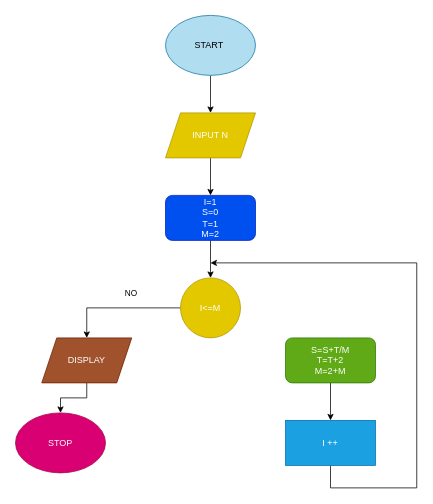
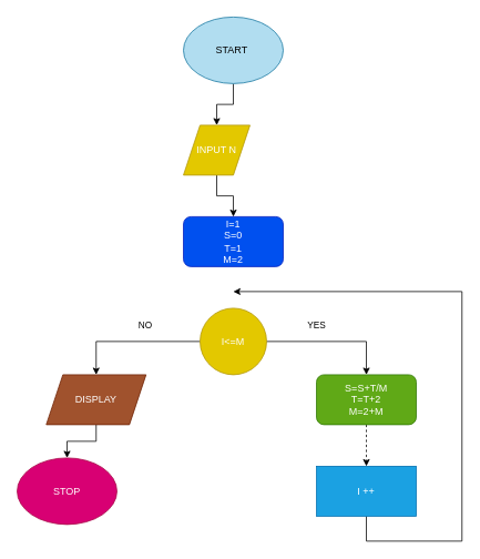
  <mxCell id="0" />
  <mxCell id="1" parent="0" />
  <mxCell id="2" style="edgeStyle=orthogonalEdgeStyle;rounded=0;orthogonalLoop=1;jettySize=auto;html=1;entryX=0.5;entryY=0;entryDx=0;entryDy=0;" parent="1" source="3" target="15" edge="1"><mxGeometry relative="1" as="geometry" /></mxCell>
  <mxCell id="3" value="START&amp;nbsp;&lt;br&gt;" style="ellipse;whiteSpace=wrap;html=1;fillColor=#b1ddf0;strokeColor=#10739e;" parent="1" vertex="1"><mxGeometry x="220" y="20" width="120" height="80" as="geometry" /></mxCell>
  <mxCell id="4" style="edgeStyle=orthogonalEdgeStyle;rounded=0;orthogonalLoop=1;jettySize=auto;html=1;" parent="1" source="5" target="13" edge="1"><mxGeometry relative="1" as="geometry" /></mxCell>
  <mxCell id="5" value="DISPLAY" style="shape=parallelogram;perimeter=parallelogramPerimeter;whiteSpace=wrap;html=1;fixedSize=1;fillColor=#a0522d;strokeColor=#6D1F00;fontColor=#ffffff;" parent="1" vertex="1"><mxGeometry x="55" y="450" width="120" height="60" as="geometry" /></mxCell>
- <mxCell id="6" style="edgeStyle=orthogonalEdgeStyle;rounded=0;orthogonalLoop=1;jettySize=auto;html=1;entryX=0.5;entryY=0;entryDx=0;entryDy=0;" parent="1" source="7" target="17" edge="1"><mxGeometry relative="1" as="geometry" /></mxCell>
+ <mxCell id="6" style="edgeStyle=orthogonalEdgeStyle;rounded=0;orthogonalLoop=1;jettySize=auto;html=1;entryX=0.5;entryY=0;entryDx=0;entryDy=0;dashed=1;" parent="1" source="7" target="17" edge="1"><mxGeometry relative="1" as="geometry" /></mxCell>
  <mxCell id="7" value="S=S+T/M&lt;br&gt;T=T+2&lt;br&gt;M=2+M" style="whiteSpace=wrap;html=1;fillColor=#60a917;strokeColor=#2D7600;fontColor=#ffffff;rounded=1;" parent="1" vertex="1"><mxGeometry x="380" y="450" width="120" height="60" as="geometry" /></mxCell>
  <mxCell id="8" value="NO" style="edgeStyle=orthogonalEdgeStyle;rounded=0;orthogonalLoop=1;jettySize=auto;html=1;entryX=0.5;entryY=0;entryDx=0;entryDy=0;" parent="1" source="10" target="5" edge="1"><mxGeometry x="-0.2" y="-20" relative="1" as="geometry"><mxPoint as="offset" /></mxGeometry></mxCell>
+ <mxCell id="9" value="YES" style="edgeStyle=orthogonalEdgeStyle;rounded=0;orthogonalLoop=1;jettySize=auto;html=1;entryX=0.5;entryY=0;entryDx=0;entryDy=0;" parent="1" source="10" target="7" edge="1"><mxGeometry x="-0.25" y="20" relative="1" as="geometry"><mxPoint as="offset" /></mxGeometry></mxCell>
  <mxCell id="10" value="I&amp;lt;=M" style="ellipse;whiteSpace=wrap;html=1;fillColor=#e3c800;strokeColor=#B09500;fontColor=#ffffff;" parent="1" vertex="1"><mxGeometry x="240" y="370" width="80" height="80" as="geometry" /></mxCell>
- <mxCell id="11" style="edgeStyle=orthogonalEdgeStyle;rounded=0;orthogonalLoop=1;jettySize=auto;html=1;" parent="1" source="12" target="10" edge="1"><mxGeometry relative="1" as="geometry" /></mxCell>
  <mxCell id="12" value="I=1&lt;br&gt;S=0&lt;br&gt;T=1&lt;br&gt;M=2" style="whiteSpace=wrap;html=1;fillColor=#0050ef;strokeColor=#001DBC;fontColor=#ffffff;rounded=1;" parent="1" vertex="1"><mxGeometry x="220" y="260" width="120" height="60" as="geometry" /></mxCell>
  <mxCell id="13" value="STOP" style="ellipse;whiteSpace=wrap;html=1;fillColor=#d80073;strokeColor=#A50040;fontColor=#ffffff;" parent="1" vertex="1"><mxGeometry x="20" y="550" width="120" height="80" as="geometry" /></mxCell>
  <mxCell id="14" style="edgeStyle=orthogonalEdgeStyle;rounded=0;orthogonalLoop=1;jettySize=auto;html=1;" parent="1" source="15" target="12" edge="1"><mxGeometry relative="1" as="geometry" /></mxCell>
- <mxCell id="15" value="INPUT N" style="shape=parallelogram;perimeter=parallelogramPerimeter;whiteSpace=wrap;html=1;fixedSize=1;fillColor=#e3c800;strokeColor=#B09500;fontColor=#ffffff;" parent="1" vertex="1"><mxGeometry x="220" y="150" width="120" height="60" as="geometry" /></mxCell>
+ <mxCell id="15" value="INPUT N" style="shape=parallelogram;perimeter=parallelogramPerimeter;whiteSpace=wrap;html=1;fixedSize=1;fillColor=#e3c800;strokeColor=#B09500;fontColor=#ffffff;" parent="1" vertex="1"><mxGeometry x="220" y="150" width="80" height="60" as="geometry" /></mxCell>
  <mxCell id="16" style="edgeStyle=orthogonalEdgeStyle;rounded=0;orthogonalLoop=1;jettySize=auto;html=1;" parent="1" source="17" edge="1"><mxGeometry relative="1" as="geometry"><mxPoint x="280" y="350" as="targetPoint" /><Array as="points"><mxPoint x="440" y="650" /><mxPoint x="555" y="650" /><mxPoint x="555" y="350" /></Array></mxGeometry></mxCell>
  <mxCell id="17" value="I ++" style="rounded=0;whiteSpace=wrap;html=1;fillColor=#1ba1e2;strokeColor=#006EAF;fontColor=#ffffff;" parent="1" vertex="1"><mxGeometry x="380" y="560" width="120" height="60" as="geometry" /></mxCell>
